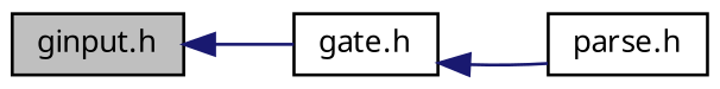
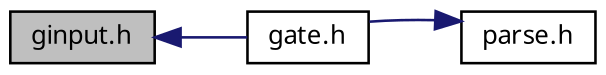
  digraph {
    rankdir=LR
    node [color=black fillcolor=white fontname="FreeSans.ttf" fontsize=10 shape=record style=filled]
    edge [color=midnightblue dir=back fontname="FreeSans.ttf" fontsize=10 labelfontname="FreeSans.ttf" labelfontsize=10 style=solid]
    n1 [fillcolor=grey75 fontcolor=black height=0.2 label="ginput.h" width=0.4]
    n2 [height=0.2 label="gate.h" width=0.4]
    n3 [height=0.2 label="parse.h" width=0.4]
    n1 -> n2
-   n2 -> n3
+   n3 -> n2
  }
